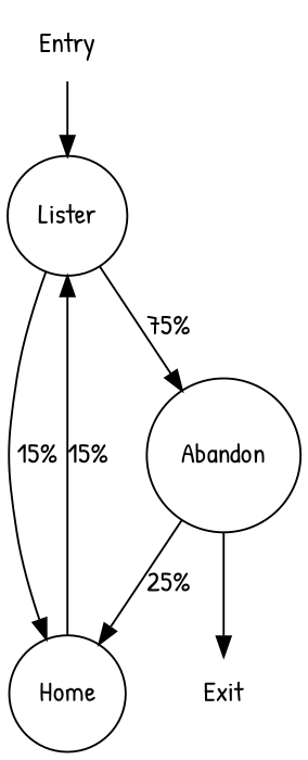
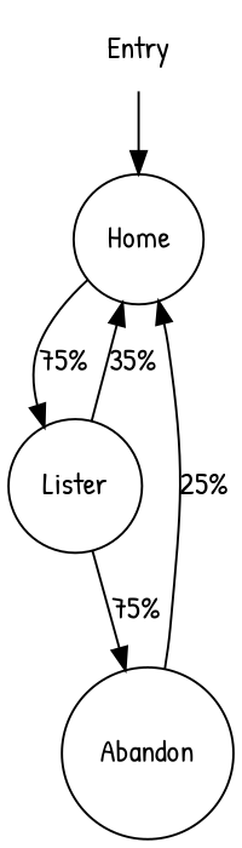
  digraph {
    fontname="Patrick Hand"
    node [fontname="Patrick Hand" shape=circle]
    edge [fontname="Patrick Hand"]
    Entry [shape=plaintext]
    Home
    Lister
-   Exit [shape=plaintext]
    Abandon
-   Entry -> Lister
-   Home -> Lister [label="15%"]
-   Lister -> Home [label="15%"]
+   Entry -> Home
+   Home -> Lister [label="75%"]
+   Lister -> Home [label="35%"]
    Lister -> Abandon [label="75%"]
    Abandon -> Home [label="25%"]
-   Abandon -> Exit
  }
